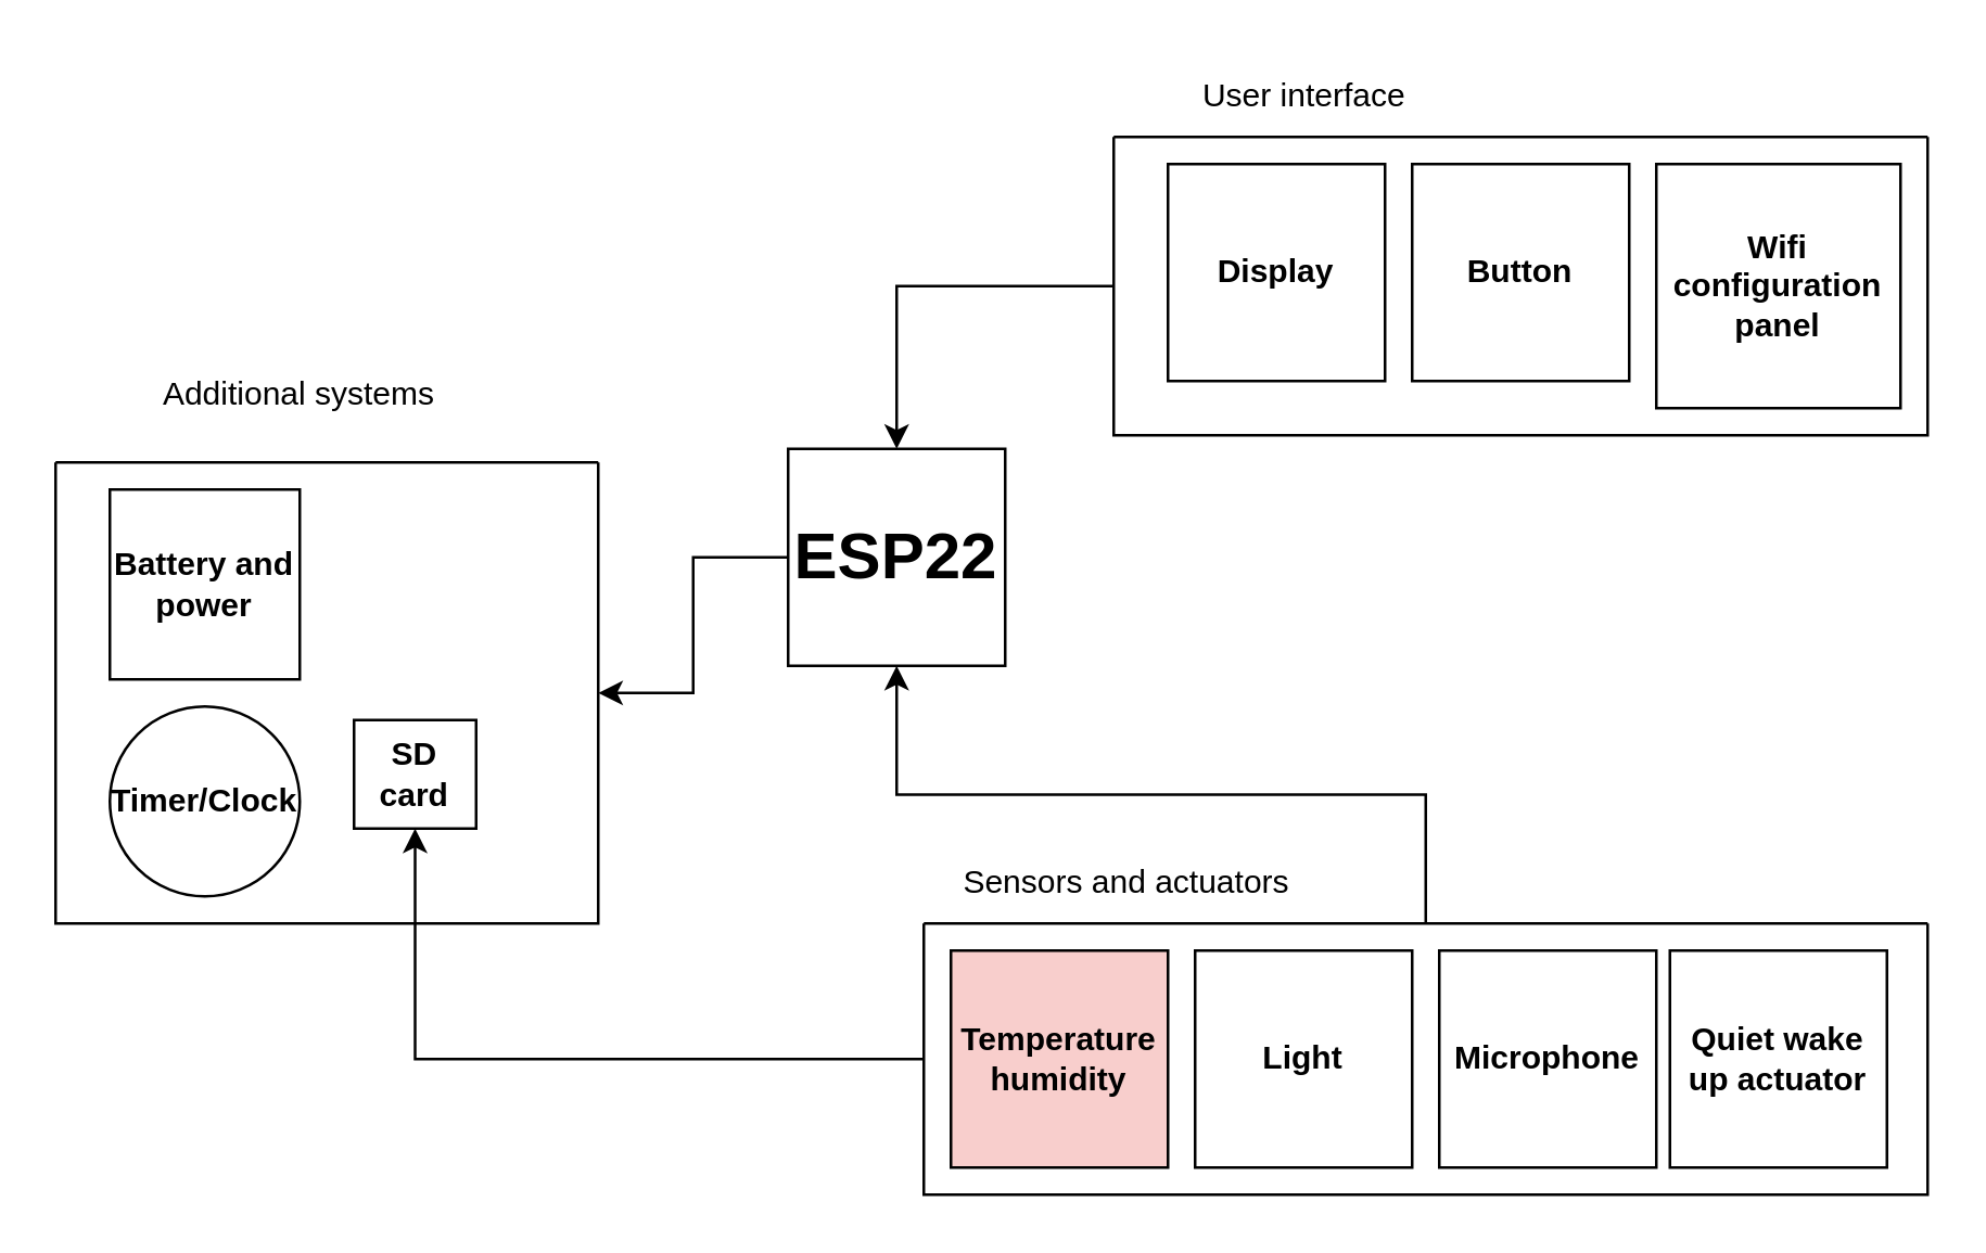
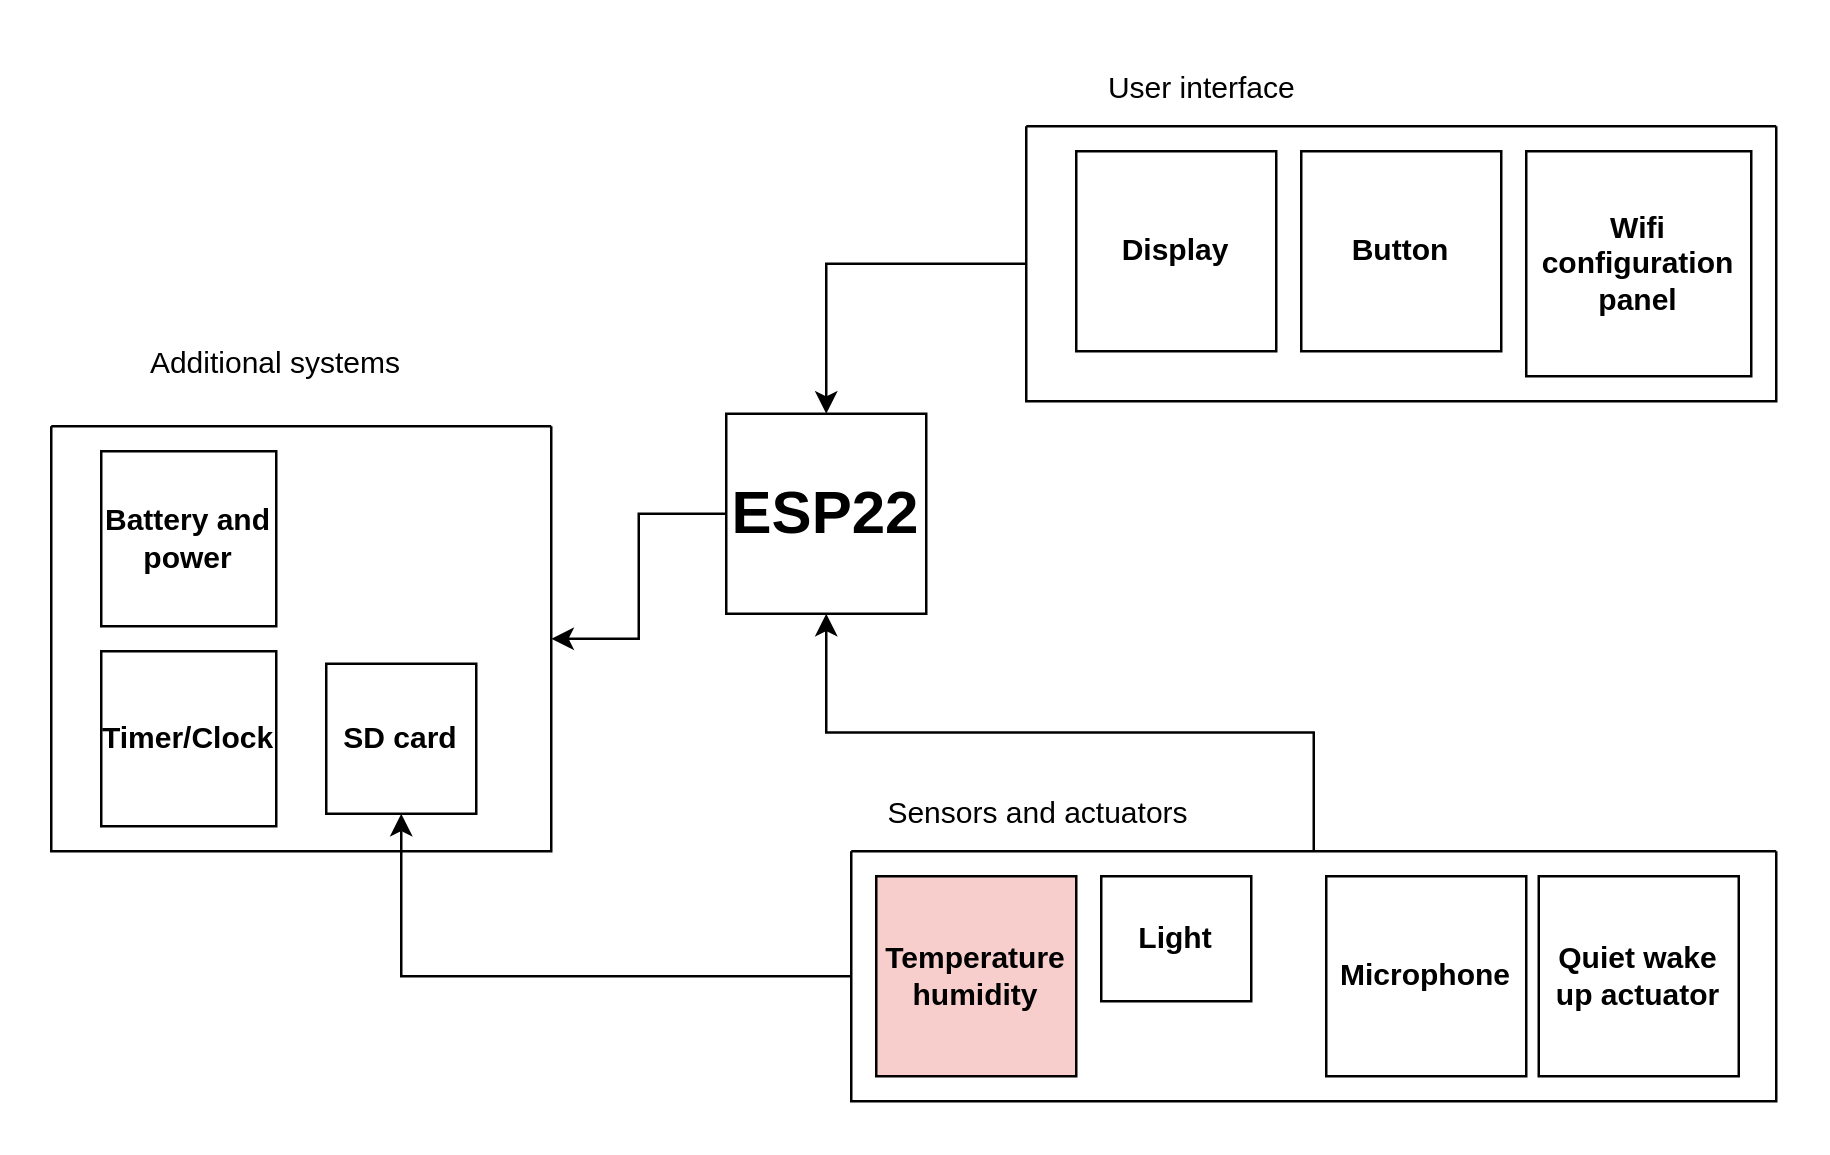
  <mxCell id="0" />
  <mxCell id="1" parent="0" />
  <mxCell id="2" style="edgeStyle=orthogonalEdgeStyle;rounded=0;orthogonalLoop=1;jettySize=auto;html=1;" edge="1" parent="1" source="3" target="11"><mxGeometry relative="1" as="geometry" /></mxCell>
  <mxCell id="3" value="&lt;div align=&quot;center&quot;&gt;&lt;span&gt;&lt;span&gt;&lt;font style=&quot;font-size: 24px;&quot;&gt;ESP22&lt;/font&gt;&lt;/span&gt;&lt;/span&gt;&lt;/div&gt;" style="whiteSpace=wrap;html=1;aspect=fixed;align=center;fontStyle=1" vertex="1" parent="1"><mxGeometry x="290" y="165" width="80" height="80" as="geometry" /></mxCell>
  <mxCell id="4" style="edgeStyle=orthogonalEdgeStyle;rounded=0;orthogonalLoop=1;jettySize=auto;html=1;" edge="1" parent="1" source="5" target="3"><mxGeometry relative="1" as="geometry" /></mxCell>
  <mxCell id="5" value="" style="swimlane;startSize=0;" vertex="1" parent="1"><mxGeometry x="340" y="340" width="370" height="100" as="geometry" /></mxCell>
  <mxCell id="6" value="&lt;div&gt;Temperature humidity&lt;/div&gt;" style="whiteSpace=wrap;html=1;aspect=fixed;align=center;fontStyle=1;fillColor=#f8cecc;" vertex="1" parent="5"><mxGeometry x="10" y="10" width="80" height="80" as="geometry" /></mxCell>
- <mxCell id="7" value="Light" style="whiteSpace=wrap;html=1;aspect=fixed;align=center;fontStyle=1" vertex="1" parent="5"><mxGeometry x="100" y="10" width="80" height="80" as="geometry" /></mxCell>
+ <mxCell id="7" value="Light" style="whiteSpace=wrap;html=1;aspect=fixed;align=center;fontStyle=1" vertex="1" parent="5"><mxGeometry x="100" y="10" width="60" height="50" as="geometry" /></mxCell>
  <mxCell id="8" value="Microphone" style="whiteSpace=wrap;html=1;aspect=fixed;align=center;fontStyle=1" vertex="1" parent="5"><mxGeometry x="190" y="10" width="80" height="80" as="geometry" /></mxCell>
  <mxCell id="9" value="&lt;div&gt;Quiet wake up actuator&lt;/div&gt;" style="whiteSpace=wrap;html=1;aspect=fixed;align=center;fontStyle=1" vertex="1" parent="5"><mxGeometry x="275" y="10" width="80" height="80" as="geometry" /></mxCell>
  <mxCell id="10" value="Sensors and actuators" style="text;html=1;align=center;verticalAlign=middle;whiteSpace=wrap;rounded=0;" vertex="1" parent="1"><mxGeometry x="340" y="310" width="150" height="30" as="geometry" /></mxCell>
  <mxCell id="11" value="" style="swimlane;startSize=0;" vertex="1" parent="1"><mxGeometry x="20" y="170" width="200" height="170" as="geometry" /></mxCell>
  <mxCell id="12" value="Battery and power " style="whiteSpace=wrap;html=1;aspect=fixed;align=center;fontStyle=1" vertex="1" parent="11"><mxGeometry x="20" y="10" width="70" height="70" as="geometry" /></mxCell>
- <mxCell id="13" value="SD card" style="whiteSpace=wrap;html=1;aspect=fixed;align=center;fontStyle=1" vertex="1" parent="11"><mxGeometry x="110" y="95" width="45" height="40" as="geometry" /></mxCell>
- <mxCell id="14" value="&lt;div&gt;Timer/Clock&lt;/div&gt;" style="ellipse;whiteSpace=wrap;html=1;aspect=fixed;align=center;fontStyle=1;" vertex="1" parent="11"><mxGeometry x="20" y="90" width="70" height="70" as="geometry" /></mxCell>
+ <mxCell id="13" value="SD card" style="whiteSpace=wrap;html=1;aspect=fixed;align=center;fontStyle=1" vertex="1" parent="11"><mxGeometry x="110" y="95" width="60" height="60" as="geometry" /></mxCell>
+ <mxCell id="14" value="&lt;div&gt;Timer/Clock&lt;/div&gt;" style="whiteSpace=wrap;html=1;aspect=fixed;align=center;fontStyle=1" vertex="1" parent="11"><mxGeometry x="20" y="90" width="70" height="70" as="geometry" /></mxCell>
  <mxCell id="15" style="edgeStyle=orthogonalEdgeStyle;rounded=0;orthogonalLoop=1;jettySize=auto;html=1;entryX=0.5;entryY=0;entryDx=0;entryDy=0;" edge="1" parent="1" source="16" target="3"><mxGeometry relative="1" as="geometry" /></mxCell>
  <mxCell id="16" value="" style="swimlane;startSize=0;" vertex="1" parent="1"><mxGeometry x="410" y="50" width="300" height="110" as="geometry" /></mxCell>
  <mxCell id="17" value="Display" style="whiteSpace=wrap;html=1;aspect=fixed;align=center;fontStyle=1" vertex="1" parent="16"><mxGeometry x="20" y="10" width="80" height="80" as="geometry" /></mxCell>
  <mxCell id="18" value="Button" style="whiteSpace=wrap;html=1;aspect=fixed;align=center;fontStyle=1" vertex="1" parent="16"><mxGeometry x="110" y="10" width="80" height="80" as="geometry" /></mxCell>
  <mxCell id="19" value="Wifi configuration panel" style="whiteSpace=wrap;html=1;aspect=fixed;align=center;fontStyle=1" vertex="1" parent="16"><mxGeometry x="200" y="10" width="90" height="90" as="geometry" /></mxCell>
  <mxCell id="20" value="Additional systems" style="text;html=1;align=center;verticalAlign=middle;whiteSpace=wrap;rounded=0;" vertex="1" parent="1"><mxGeometry x="35" y="130" width="150" height="30" as="geometry" /></mxCell>
  <mxCell id="21" value="User interface" style="text;html=1;align=center;verticalAlign=middle;resizable=0;points=[];autosize=1;strokeColor=none;fillColor=none;" vertex="1" parent="1"><mxGeometry x="430" y="20" width="100" height="30" as="geometry" /></mxCell>
  <mxCell id="22" style="edgeStyle=orthogonalEdgeStyle;rounded=0;orthogonalLoop=1;jettySize=auto;html=1;entryX=0.5;entryY=1;entryDx=0;entryDy=0;" edge="1" parent="1" source="5" target="13"><mxGeometry relative="1" as="geometry"><mxPoint x="170" y="290" as="targetPoint" /></mxGeometry></mxCell>
